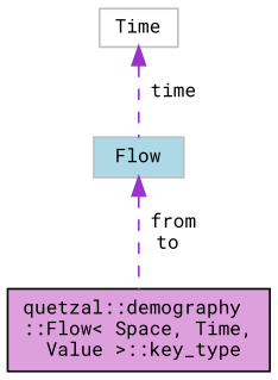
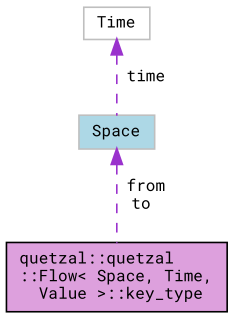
  digraph {
    fontname="Roboto Mono"
    node [color=grey75 fontname="Roboto Mono" fontsize=10 shape=record style=filled]
    edge [color=darkorchid3 dir=back fontname="Roboto Mono" fontsize=10 labelfontname=Helvetica labelfontsize=10 style=dashed]
-   n1 [color=black fillcolor=plum fontcolor=black height=0.2 label="quetzal::demography\l::Flow\< Space, Time,\l Value \>::key_type" width=0.4]
-   n2 [fillcolor=lightblue height=0.2 label=Flow width=0.4]
+   n1 [color=black fillcolor=plum fontcolor=black height=0.2 label="quetzal::quetzal\l::Flow\< Space, Time,\l Value \>::key_type" width=0.4]
+   n2 [fillcolor=lightblue height=0.2 label=Space width=0.4]
    n3 [fillcolor=white height=0.2 label=Time width=0.4]
    n2 -> n1 [label=" from\nto"]
    n3 -> n2 [label=" time"]
  }
